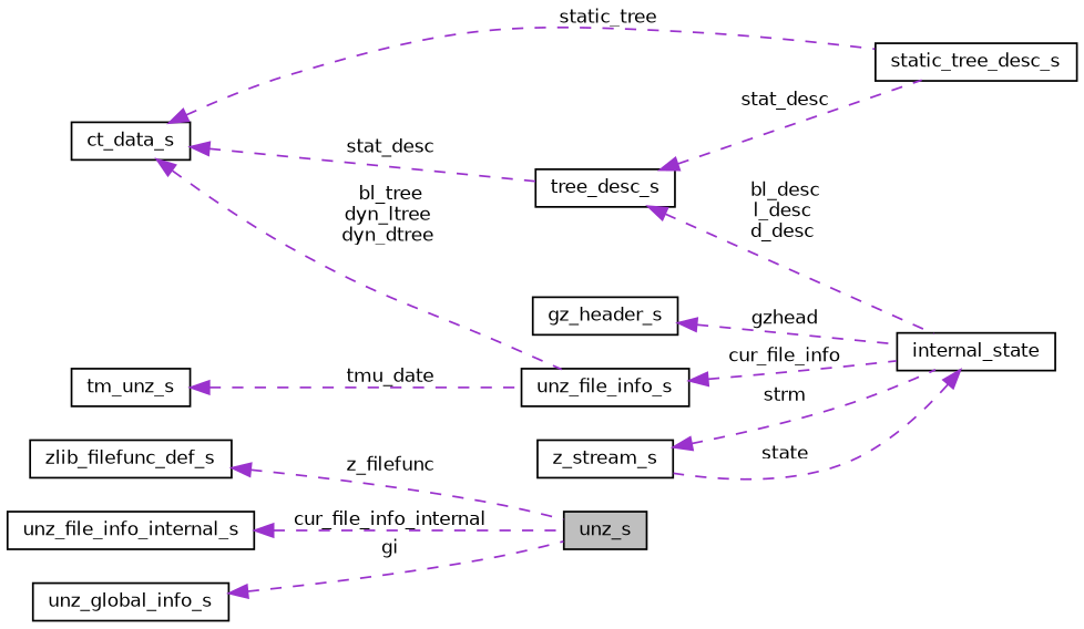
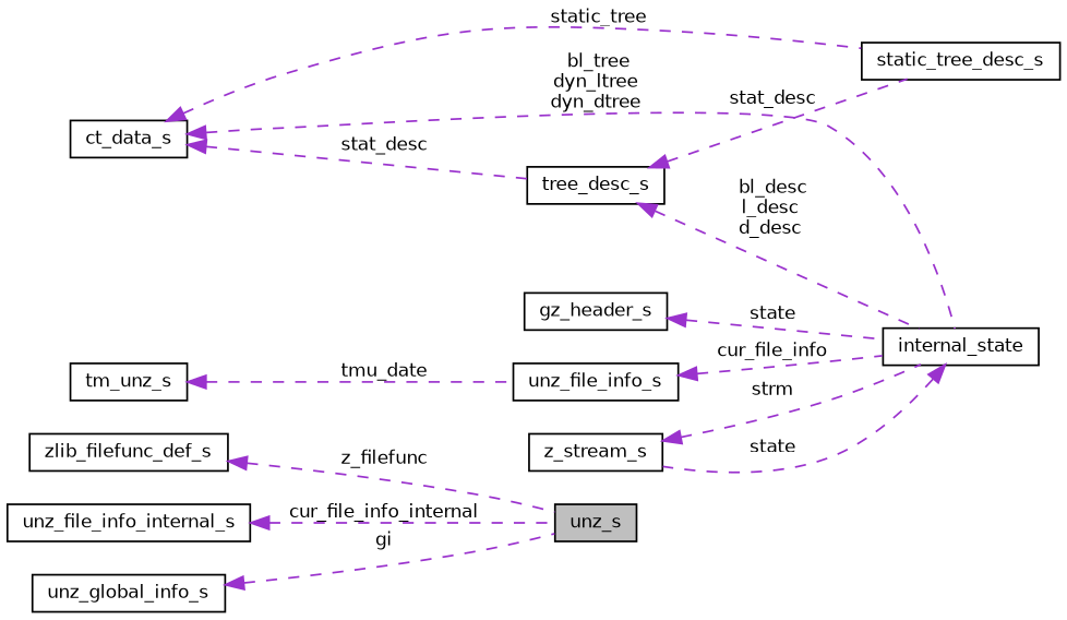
  digraph {
    fontname="DejaVu Sans"
    rankdir=LR
    node [color=black fillcolor=white fontname="DejaVu Sans" fontsize=10 shape=record style=filled]
    edge [color=darkorchid3 dir=back fontname="DejaVu Sans" fontsize=10 labelfontname=Helvetica labelfontsize=10 style=dashed]
    n1 [fillcolor=grey75 fontcolor=black height=0.2 label=unz_s width=0.4]
    n2 [height=0.2 label=zlib_filefunc_def_s width=0.4]
    n3 [height=0.2 label=z_stream_s width=0.4]
    n4 [height=0.2 label=internal_state width=0.4]
    n5 [height=0.2 label=gz_header_s width=0.4]
    n6 [height=0.2 label=tree_desc_s width=0.4]
    n7 [height=0.2 label=static_tree_desc_s width=0.4]
    n8 [height=0.2 label=ct_data_s width=0.4]
    n9 [height=0.2 label=unz_file_info_internal_s width=0.4]
    n10 [height=0.2 label=unz_global_info_s width=0.4]
    n11 [height=0.2 label=unz_file_info_s width=0.4]
    n12 [height=0.2 label=tm_unz_s width=0.4]
    n2 -> n1 [label=" z_filefunc"]
    n3 -> n4 [label=" strm"]
    n4 -> n3 [label=" state"]
-   n5 -> n4 [label=" gzhead"]
+   n5 -> n4 [label=" state"]
    n6 -> n4 [label=" bl_desc\nl_desc\nd_desc"]
    n6 -> n7 [label=" stat_desc"]
-   n8 -> n11 [label=" bl_tree\ndyn_ltree\ndyn_dtree"]
+   n8 -> n4 [label=" bl_tree\ndyn_ltree\ndyn_dtree"]
    n8 -> n6 [label=" stat_desc"]
    n8 -> n7 [label=" static_tree"]
    n9 -> n1 [label=" cur_file_info_internal"]
    n10 -> n1 [label=" gi"]
    n11 -> n4 [label=" cur_file_info"]
    n12 -> n11 [label=" tmu_date"]
  }
